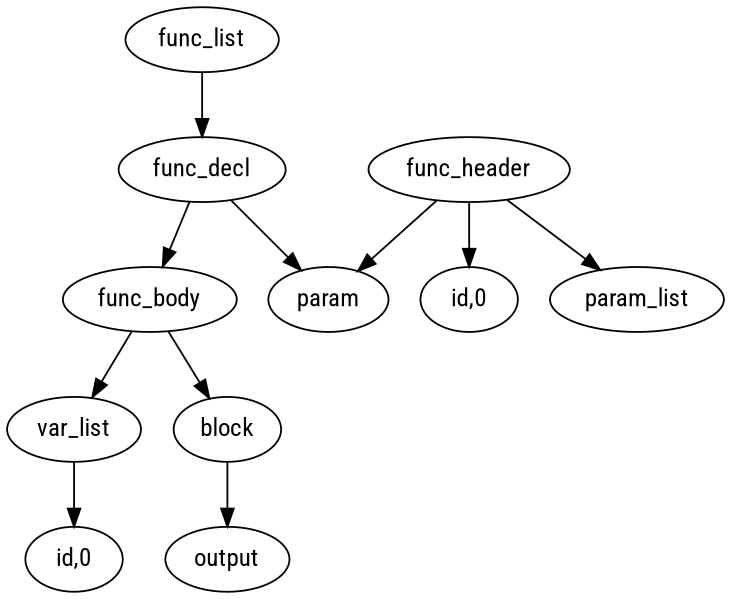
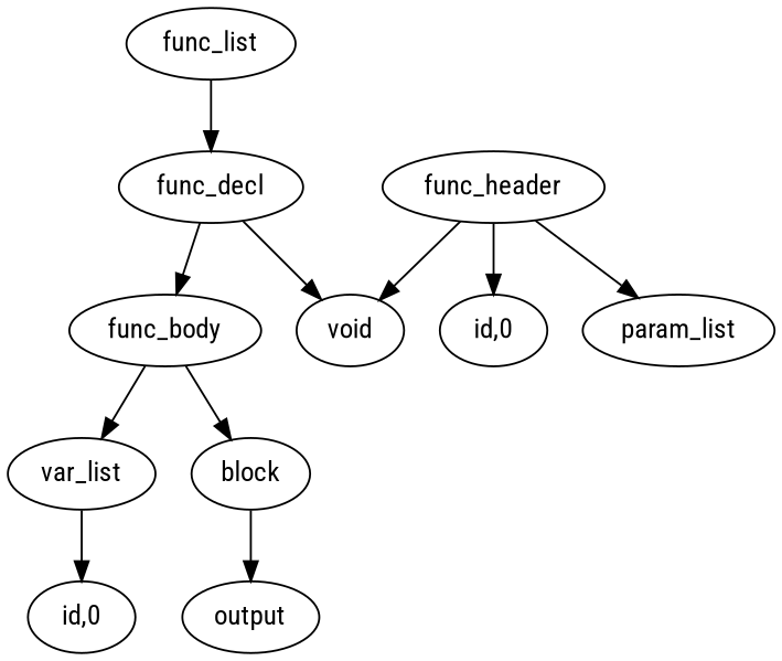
  digraph {
    fontname="Roboto Condensed"
    ordering=out
    node [fontname="Roboto Condensed"]
    edge [fontname="Roboto Condensed"]
    n1 [label=func_list]
    n2 [label=func_decl]
    n3 [label=func_body]
-   n4 [label=param]
+   n4 [label=void]
    n5 [label=func_header]
    n6 [label="id,0"]
    n7 [label=param_list]
    n8 [label=var_list]
    n9 [label=block]
    n10 [label="id,0"]
    n11 [label=output]
    n1 -> n2
    n2 -> n3
    n2 -> n4
    n3 -> n8
    n3 -> n9
    n5 -> n4
    n5 -> n6
    n5 -> n7
    n8 -> n10
    n9 -> n11
  }
